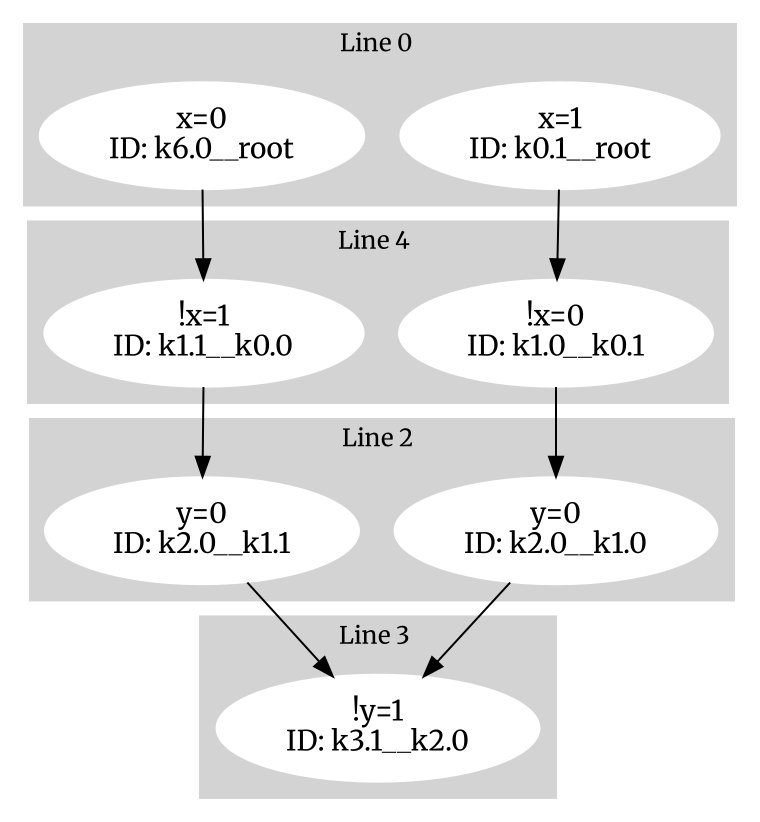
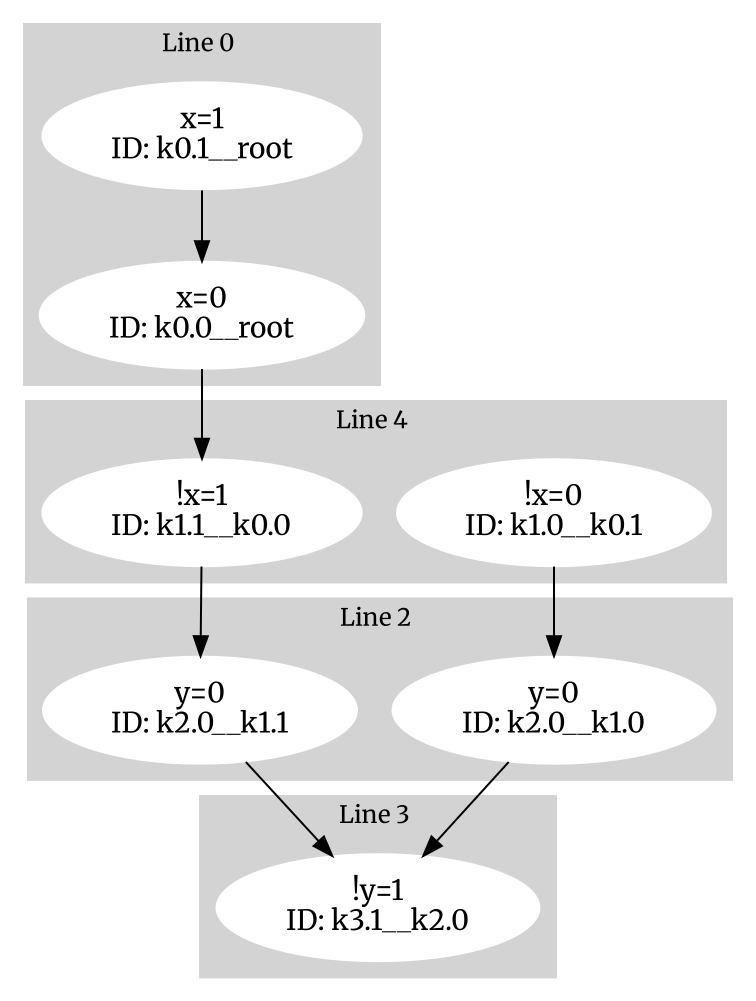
  digraph {
    compound="true "
    fontname=Merriweather
    node [color=white fontname=Merriweather style=filled]
    edge [fontname=Merriweather]
    n1 [label=<!x=0<BR /> ID: k1.0__k0.1 <BR />>]
    n2 [label=<!x=1<BR /> ID: k1.1__k0.0 <BR />>]
-   n3 [label=<x=0<BR /> ID: k6.0__root <BR />>]
+   n3 [label=<x=0<BR /> ID: k0.0__root <BR />>]
    n4 [label=<x=1<BR /> ID: k0.1__root <BR />>]
    n5 [label=<y=0<BR /> ID: k2.0__k1.0 <BR />>]
    n6 [label=<y=0<BR /> ID: k2.0__k1.1 <BR />>]
    n7 [label=<!y=1<BR /> ID: k3.1__k2.0 <BR />>]
    subgraph cluster_1 {
      color=lightgrey
      fontsize=12
      label="Line 4 "
      style=filled
      n1
      n2
    }
    subgraph cluster_2 {
      color=lightgrey
      fontsize=12
      label="Line 0 "
      style=filled
      n3
      n4
    }
    subgraph cluster_3 {
      color=lightgrey
      fontsize=12
      label="Line 2 "
      style=filled
      n5
      n6
    }
    subgraph cluster_4 {
      color=lightgrey
      fontsize=12
      label="Line 3 "
      style=filled
      n7
    }
    n1 -> n5
    n2 -> n6
    n3 -> n2
-   n4 -> n1
+   n4 -> n3
    n5 -> n7
    n6 -> n7
  }
